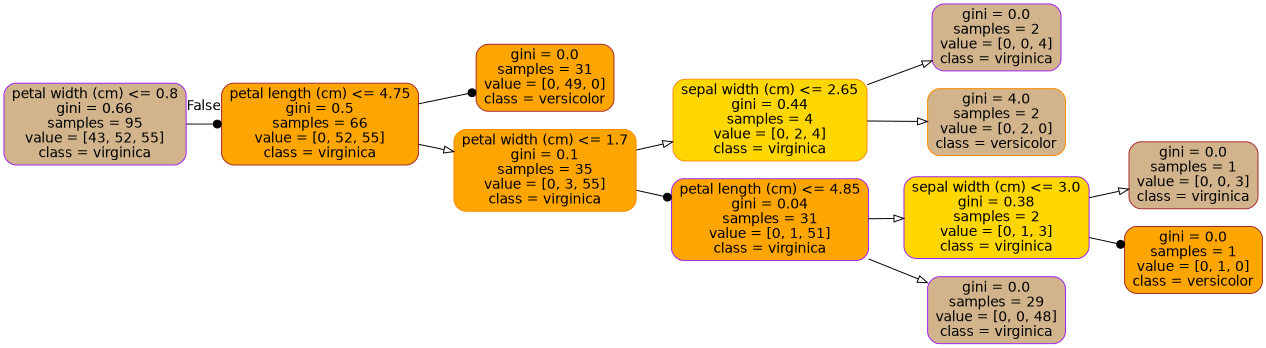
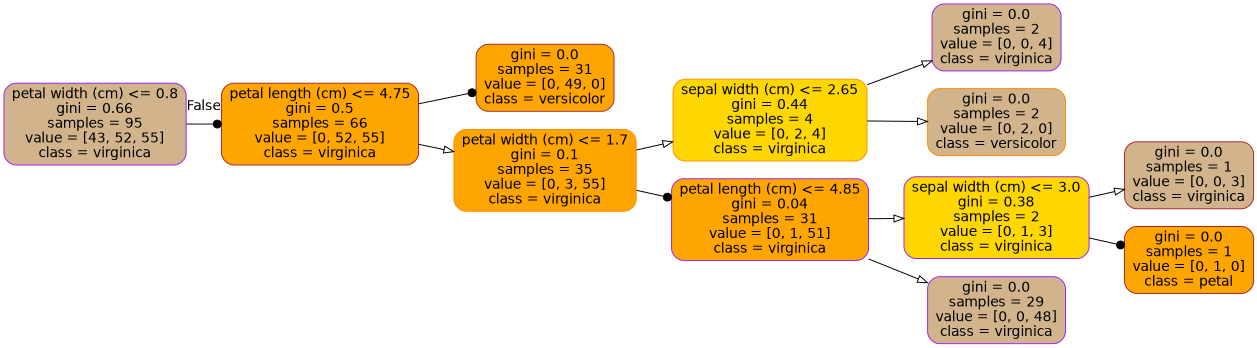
  digraph {
    rankdir=LR
    node [color=purple fillcolor=tan fontname=helvetica shape=box style="filled, rounded"]
    edge [arrowhead=onormal fontname=helvetica]
    n1 [label="petal width (cm) <= 0.8\ngini = 0.66\nsamples = 95\nvalue = [43, 52, 55]\nclass = virginica"]
    n2 [color=brown fillcolor=orange label="petal length (cm) <= 4.75\ngini = 0.5\nsamples = 66\nvalue = [0, 52, 55]\nclass = virginica"]
    n3 [color=brown fillcolor=orange label="gini = 0.0\nsamples = 31\nvalue = [0, 49, 0]\nclass = versicolor"]
    n4 [color=darkorange fillcolor=orange label="petal width (cm) <= 1.7\ngini = 0.1\nsamples = 35\nvalue = [0, 3, 55]\nclass = virginica"]
    n5 [color=darkorange fillcolor=gold label="sepal width (cm) <= 2.65\ngini = 0.44\nsamples = 4\nvalue = [0, 2, 4]\nclass = virginica"]
    n6 [fillcolor=orange label="petal length (cm) <= 4.85\ngini = 0.04\nsamples = 31\nvalue = [0, 1, 51]\nclass = virginica"]
    n7 [label="gini = 0.0\nsamples = 2\nvalue = [0, 0, 4]\nclass = virginica"]
-   n8 [color=darkorange label="gini = 4.0\nsamples = 2\nvalue = [0, 2, 0]\nclass = versicolor"]
+   n8 [color=darkorange label="gini = 0.0\nsamples = 2\nvalue = [0, 2, 0]\nclass = versicolor"]
    n9 [fillcolor=gold label="sepal width (cm) <= 3.0\ngini = 0.38\nsamples = 2\nvalue = [0, 1, 3]\nclass = virginica"]
    n10 [label="gini = 0.0\nsamples = 29\nvalue = [0, 0, 48]\nclass = virginica"]
    n11 [color=brown label="gini = 0.0\nsamples = 1\nvalue = [0, 0, 3]\nclass = virginica"]
-   n12 [color=brown fillcolor=orange label="gini = 0.0\nsamples = 1\nvalue = [0, 1, 0]\nclass = versicolor"]
+   n12 [color=brown fillcolor=orange label="gini = 0.0\nsamples = 1\nvalue = [0, 1, 0]\nclass = petal"]
    n1 -> n2 [arrowhead=dot headlabel=False labelangle=-45 labeldistance=2.5]
    n2 -> n3 [arrowhead=dot]
    n2 -> n4
    n4 -> n5
    n4 -> n6 [arrowhead=dot]
    n5 -> n7
    n5 -> n8
    n6 -> n9
    n6 -> n10
    n9 -> n11
    n9 -> n12 [arrowhead=dot]
  }
